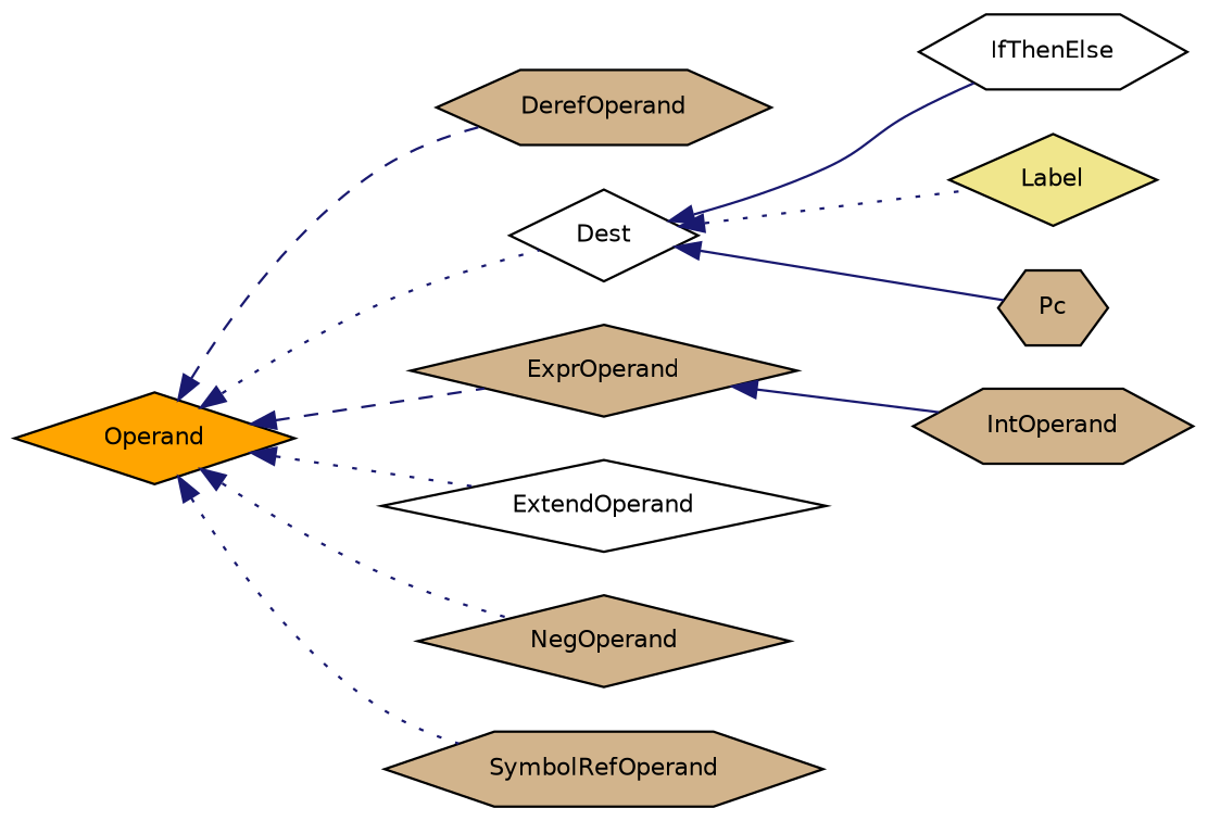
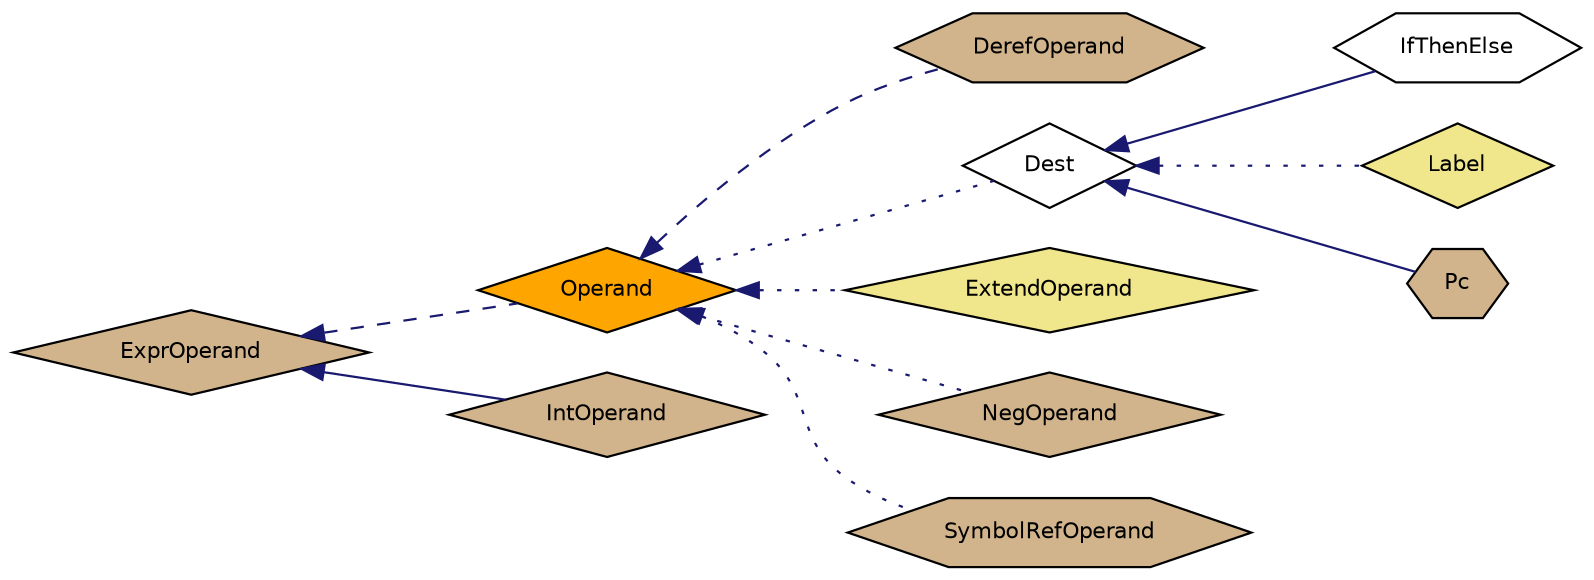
  digraph {
    rankdir=LR
    node [color=black fillcolor=tan fontname=Helvetica fontsize=10 shape=diamond style=filled]
    edge [color=midnightblue dir=back fontname=Helvetica fontsize=10 labelfontname=Helvetica labelfontsize=10 style=dotted]
    n1 [fillcolor=orange fontcolor=black height=0.2 label=Operand width=0.4]
    n2 [height=0.2 label=DerefOperand shape=hexagon width=0.4]
    n3 [fillcolor=white height=0.2 label=Dest width=0.4]
    n4 [height=0.2 label=ExprOperand width=0.4]
-   n5 [fillcolor=white height=0.2 label=ExtendOperand width=0.4]
+   n5 [fillcolor=khaki height=0.2 label=ExtendOperand width=0.4]
    n6 [height=0.2 label=NegOperand width=0.4]
    n7 [height=0.2 label=SymbolRefOperand shape=hexagon width=0.4]
    n8 [fillcolor=white height=0.2 label=IfThenElse shape=hexagon width=0.4]
    n9 [fillcolor=khaki height=0.2 label=Label width=0.4]
    n10 [height=0.2 label=Pc shape=hexagon width=0.4]
-   n11 [height=0.2 label=IntOperand shape=hexagon width=0.4]
+   n11 [height=0.2 label=IntOperand width=0.4]
    n1 -> n2 [style=dashed]
    n1 -> n3
-   n1 -> n4 [style=dashed]
+   n4 -> n1 [style=dashed]
    n1 -> n5
    n1 -> n6
    n1 -> n7
    n3 -> n8 [style=solid]
    n3 -> n9
    n3 -> n10 [style=solid]
    n4 -> n11 [style=solid]
  }
